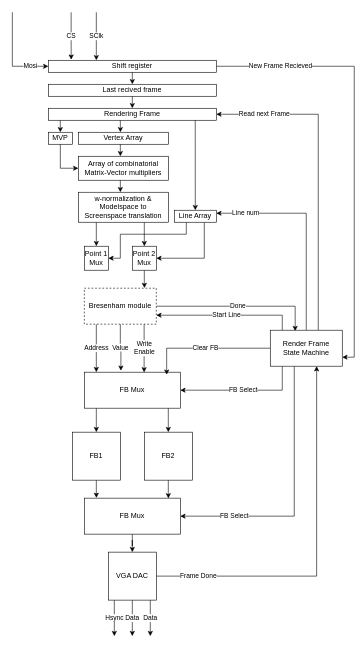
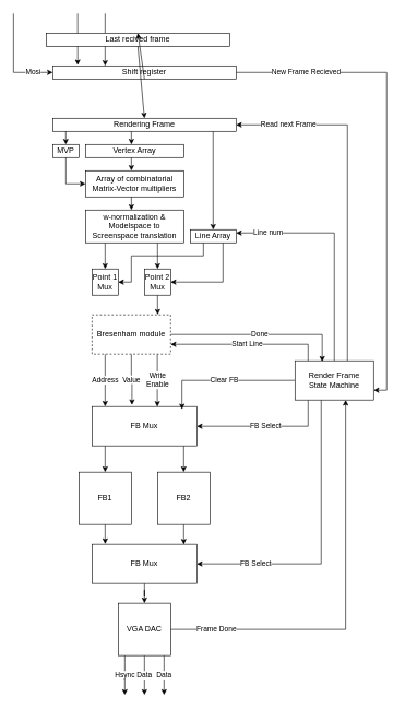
  <mxCell id="0" />
  <mxCell id="1" parent="0" />
  <mxCell id="2" value="New Frame Recieved" style="edgeStyle=orthogonalEdgeStyle;rounded=0;orthogonalLoop=1;jettySize=auto;html=1;entryX=1;entryY=0.75;entryDx=0;entryDy=0;" edge="1" parent="1" source="3" target="56"><mxGeometry x="-0.71" relative="1" as="geometry"><mxPoint as="offset" /></mxGeometry></mxCell>
  <mxCell id="3" value="Shift register" style="rounded=0;whiteSpace=wrap;html=1;" parent="1" vertex="1"><mxGeometry x="80" y="100" width="280" height="20" as="geometry" /></mxCell>
  <mxCell id="4" value="Mosi" style="endArrow=classic;html=1;rounded=0;" parent="1" edge="1"><mxGeometry width="50" height="50" relative="1" as="geometry"><mxPoint x="20" y="110" as="sourcePoint" /><mxPoint x="80" y="110" as="targetPoint" /></mxGeometry></mxCell>
  <mxCell id="5" value="" style="endArrow=none;html=1;rounded=0;" parent="1" edge="1"><mxGeometry width="50" height="50" relative="1" as="geometry"><mxPoint x="20" y="110" as="sourcePoint" /><mxPoint x="20" y="20" as="targetPoint" /></mxGeometry></mxCell>
  <mxCell id="6" value="SClk" style="endArrow=classic;html=1;rounded=0;" parent="1" edge="1"><mxGeometry width="50" height="50" relative="1" as="geometry"><mxPoint x="160" y="20" as="sourcePoint" /><mxPoint x="160" y="100" as="targetPoint" /></mxGeometry></mxCell>
  <mxCell id="7" value="CS" style="endArrow=classic;html=1;rounded=0;entryX=0.136;entryY=-0.05;entryDx=0;entryDy=0;entryPerimeter=0;" parent="1" target="3" edge="1"><mxGeometry width="50" height="50" relative="1" as="geometry"><mxPoint x="118" y="20" as="sourcePoint" /><mxPoint x="260" y="230" as="targetPoint" /></mxGeometry></mxCell>
- <mxCell id="8" value="Last recived frame" style="rounded=0;whiteSpace=wrap;html=1;" parent="1" vertex="1"><mxGeometry x="80" y="140" width="280" height="20" as="geometry" /></mxCell>
+ <mxCell id="8" value="Last recived frame" style="rounded=0;whiteSpace=wrap;html=1;" parent="1" vertex="1"><mxGeometry x="70" y="50" width="280" height="20" as="geometry" /></mxCell>
  <mxCell id="9" value="" style="endArrow=classic;html=1;rounded=0;exitX=0.5;exitY=1;exitDx=0;exitDy=0;entryX=0.5;entryY=0;entryDx=0;entryDy=0;" parent="1" source="3" target="8" edge="1"><mxGeometry width="50" height="50" relative="1" as="geometry"><mxPoint x="210" y="190" as="sourcePoint" /><mxPoint x="260" y="140" as="targetPoint" /></mxGeometry></mxCell>
  <mxCell id="10" value="Rendering Frame" style="rounded=0;whiteSpace=wrap;html=1;" parent="1" vertex="1"><mxGeometry x="80" y="180" width="280" height="20" as="geometry" /></mxCell>
  <mxCell id="11" value="" style="endArrow=classic;html=1;rounded=0;exitX=0.5;exitY=1;exitDx=0;exitDy=0;entryX=0.5;entryY=0;entryDx=0;entryDy=0;" parent="1" source="8" target="10" edge="1"><mxGeometry width="50" height="50" relative="1" as="geometry"><mxPoint x="180" y="140" as="sourcePoint" /><mxPoint x="180" y="160" as="targetPoint" /></mxGeometry></mxCell>
  <mxCell id="12" value="MVP" style="rounded=0;whiteSpace=wrap;html=1;" parent="1" vertex="1"><mxGeometry x="80" y="220" width="40" height="20" as="geometry" /></mxCell>
  <mxCell id="13" value="Vertex Array" style="rounded=0;whiteSpace=wrap;html=1;" parent="1" vertex="1"><mxGeometry x="130" y="220" width="150" height="20" as="geometry" /></mxCell>
  <mxCell id="14" style="edgeStyle=orthogonalEdgeStyle;rounded=0;orthogonalLoop=1;jettySize=auto;html=1;entryX=1;entryY=0.5;entryDx=0;entryDy=0;" edge="1" parent="1" source="16" target="28"><mxGeometry relative="1" as="geometry"><Array as="points"><mxPoint x="310" y="390" /><mxPoint x="200" y="390" /><mxPoint x="200" y="430" /></Array></mxGeometry></mxCell>
  <mxCell id="15" style="edgeStyle=orthogonalEdgeStyle;rounded=0;orthogonalLoop=1;jettySize=auto;html=1;entryX=1;entryY=0.5;entryDx=0;entryDy=0;" edge="1" parent="1" source="16" target="30"><mxGeometry relative="1" as="geometry"><Array as="points"><mxPoint x="340" y="430" /></Array></mxGeometry></mxCell>
  <mxCell id="16" value="Line Array" style="rounded=0;whiteSpace=wrap;html=1;" parent="1" vertex="1"><mxGeometry x="290" y="350" width="70" height="20" as="geometry" /></mxCell>
  <mxCell id="17" value="" style="endArrow=classic;html=1;rounded=0;entryX=0.5;entryY=0;entryDx=0;entryDy=0;exitX=0.071;exitY=1;exitDx=0;exitDy=0;exitPerimeter=0;" parent="1" source="10" target="12" edge="1"><mxGeometry width="50" height="50" relative="1" as="geometry"><mxPoint x="160" y="300" as="sourcePoint" /><mxPoint x="340" y="190" as="targetPoint" /></mxGeometry></mxCell>
  <mxCell id="18" value="" style="endArrow=classic;html=1;rounded=0;entryX=0.5;entryY=0;entryDx=0;entryDy=0;exitX=0.071;exitY=1;exitDx=0;exitDy=0;exitPerimeter=0;" parent="1" edge="1"><mxGeometry width="50" height="50" relative="1" as="geometry"><mxPoint x="200" y="200" as="sourcePoint" /><mxPoint x="200.12" y="220" as="targetPoint" /></mxGeometry></mxCell>
  <mxCell id="19" value="" style="endArrow=classic;html=1;rounded=0;entryX=0.5;entryY=0;entryDx=0;entryDy=0;exitX=0.071;exitY=1;exitDx=0;exitDy=0;exitPerimeter=0;" parent="1" edge="1" target="16"><mxGeometry width="50" height="50" relative="1" as="geometry"><mxPoint x="324.9" y="200" as="sourcePoint" /><mxPoint x="325.02" y="220" as="targetPoint" /></mxGeometry></mxCell>
  <mxCell id="20" value="Array of combinatorial Matrix-Vector multipliers " style="rounded=0;whiteSpace=wrap;html=1;" parent="1" vertex="1"><mxGeometry x="130" y="260" width="150" height="40" as="geometry" /></mxCell>
  <mxCell id="21" value="" style="endArrow=none;html=1;rounded=0;entryX=0.5;entryY=1;entryDx=0;entryDy=0;" parent="1" target="12" edge="1"><mxGeometry width="50" height="50" relative="1" as="geometry"><mxPoint x="100" y="280" as="sourcePoint" /><mxPoint x="300" y="230" as="targetPoint" /></mxGeometry></mxCell>
  <mxCell id="22" value="" style="endArrow=classic;html=1;rounded=0;entryX=0;entryY=0.5;entryDx=0;entryDy=0;" parent="1" target="20" edge="1"><mxGeometry width="50" height="50" relative="1" as="geometry"><mxPoint x="100" y="280" as="sourcePoint" /><mxPoint x="110" y="290" as="targetPoint" /></mxGeometry></mxCell>
  <mxCell id="23" value="" style="endArrow=classic;html=1;rounded=0;entryX=0.5;entryY=0;entryDx=0;entryDy=0;exitX=0.071;exitY=1;exitDx=0;exitDy=0;exitPerimeter=0;" edge="1" parent="1"><mxGeometry width="50" height="50" relative="1" as="geometry"><mxPoint x="200" y="240" as="sourcePoint" /><mxPoint x="200.12" y="260" as="targetPoint" /></mxGeometry></mxCell>
  <mxCell id="24" style="edgeStyle=orthogonalEdgeStyle;rounded=0;orthogonalLoop=1;jettySize=auto;html=1;" edge="1" parent="1" source="26" target="28"><mxGeometry relative="1" as="geometry"><Array as="points"><mxPoint x="160" y="390" /><mxPoint x="160" y="390" /></Array></mxGeometry></mxCell>
  <mxCell id="25" style="edgeStyle=orthogonalEdgeStyle;rounded=0;orthogonalLoop=1;jettySize=auto;html=1;entryX=0.5;entryY=0;entryDx=0;entryDy=0;" edge="1" parent="1" source="26" target="30"><mxGeometry relative="1" as="geometry"><Array as="points"><mxPoint x="240" y="380" /><mxPoint x="240" y="380" /></Array></mxGeometry></mxCell>
  <mxCell id="26" value="w-normalization &amp;amp; Modelspace to Screenspace translation" style="rounded=0;whiteSpace=wrap;html=1;" vertex="1" parent="1"><mxGeometry x="130" y="320" width="150" height="50" as="geometry" /></mxCell>
  <mxCell id="27" value="" style="endArrow=classic;html=1;rounded=0;entryX=0.5;entryY=0;entryDx=0;entryDy=0;exitX=0.071;exitY=1;exitDx=0;exitDy=0;exitPerimeter=0;" edge="1" parent="1"><mxGeometry width="50" height="50" relative="1" as="geometry"><mxPoint x="200" y="300" as="sourcePoint" /><mxPoint x="200.12" y="320" as="targetPoint" /></mxGeometry></mxCell>
  <mxCell id="28" value="Point 1 Mux" style="whiteSpace=wrap;html=1;aspect=fixed;" vertex="1" parent="1"><mxGeometry x="140" y="410" width="40" height="40" as="geometry" /></mxCell>
  <mxCell id="29" style="edgeStyle=orthogonalEdgeStyle;rounded=0;orthogonalLoop=1;jettySize=auto;html=1;entryX=0.836;entryY=-0.005;entryDx=0;entryDy=0;entryPerimeter=0;" edge="1" parent="1" source="30" target="35"><mxGeometry relative="1" as="geometry" /></mxCell>
  <mxCell id="30" value="&lt;div&gt;Point 2&lt;/div&gt;&lt;div&gt; Mux&lt;/div&gt;" style="whiteSpace=wrap;html=1;aspect=fixed;" vertex="1" parent="1"><mxGeometry x="220" y="410" width="40" height="40" as="geometry" /></mxCell>
  <mxCell id="31" value="Address" style="edgeStyle=orthogonalEdgeStyle;rounded=0;orthogonalLoop=1;jettySize=auto;html=1;" edge="1" parent="1" source="35" target="38"><mxGeometry relative="1" as="geometry"><Array as="points"><mxPoint x="160" y="580" /><mxPoint x="160" y="580" /></Array></mxGeometry></mxCell>
  <mxCell id="32" value="Value" style="edgeStyle=orthogonalEdgeStyle;rounded=0;orthogonalLoop=1;jettySize=auto;html=1;entryX=0.381;entryY=-0.04;entryDx=0;entryDy=0;entryPerimeter=0;" edge="1" parent="1" source="35" target="38"><mxGeometry relative="1" as="geometry"><mxPoint x="220" y="580" as="targetPoint" /><Array as="points"><mxPoint x="200" y="580" /><mxPoint x="201" y="580" /></Array></mxGeometry></mxCell>
  <mxCell id="33" value="Write&lt;br&gt;Enable" style="edgeStyle=orthogonalEdgeStyle;rounded=0;orthogonalLoop=1;jettySize=auto;html=1;entryX=0.623;entryY=0.006;entryDx=0;entryDy=0;entryPerimeter=0;" edge="1" parent="1" source="35" target="38"><mxGeometry x="-0.004" relative="1" as="geometry"><mxPoint x="260" y="590" as="targetPoint" /><Array as="points"><mxPoint x="240" y="580" /></Array><mxPoint as="offset" /></mxGeometry></mxCell>
  <mxCell id="34" value="Done" style="edgeStyle=orthogonalEdgeStyle;rounded=0;orthogonalLoop=1;jettySize=auto;html=1;entryX=0.346;entryY=0.024;entryDx=0;entryDy=0;entryPerimeter=0;" edge="1" parent="1" source="35" target="56"><mxGeometry relative="1" as="geometry" /></mxCell>
  <mxCell id="35" value="Bresenham module" style="rounded=0;whiteSpace=wrap;html=1;dashed=1;" vertex="1" parent="1"><mxGeometry x="140" y="480" width="120" height="60" as="geometry" /></mxCell>
  <mxCell id="36" style="edgeStyle=orthogonalEdgeStyle;rounded=0;orthogonalLoop=1;jettySize=auto;html=1;entryX=0.5;entryY=0;entryDx=0;entryDy=0;" edge="1" parent="1" source="38" target="40"><mxGeometry relative="1" as="geometry"><Array as="points"><mxPoint x="160" y="720" /><mxPoint x="160" y="720" /></Array></mxGeometry></mxCell>
  <mxCell id="37" style="edgeStyle=orthogonalEdgeStyle;rounded=0;orthogonalLoop=1;jettySize=auto;html=1;entryX=0.5;entryY=0;entryDx=0;entryDy=0;" edge="1" parent="1" source="38" target="42"><mxGeometry relative="1" as="geometry"><Array as="points"><mxPoint x="280" y="700" /><mxPoint x="280" y="700" /></Array></mxGeometry></mxCell>
  <mxCell id="38" value="FB Mux" style="rounded=0;whiteSpace=wrap;html=1;" vertex="1" parent="1"><mxGeometry x="140" y="620" width="160" height="60" as="geometry" /></mxCell>
  <mxCell id="39" style="edgeStyle=orthogonalEdgeStyle;rounded=0;orthogonalLoop=1;jettySize=auto;html=1;entryX=0.126;entryY=-0.007;entryDx=0;entryDy=0;entryPerimeter=0;" edge="1" parent="1" source="40" target="44"><mxGeometry relative="1" as="geometry" /></mxCell>
  <mxCell id="40" value="FB1" style="rounded=0;whiteSpace=wrap;html=1;" vertex="1" parent="1"><mxGeometry x="120" y="720" width="80" height="80" as="geometry" /></mxCell>
  <mxCell id="41" style="edgeStyle=orthogonalEdgeStyle;rounded=0;orthogonalLoop=1;jettySize=auto;html=1;entryX=0.876;entryY=0.007;entryDx=0;entryDy=0;entryPerimeter=0;" edge="1" parent="1" source="42" target="44"><mxGeometry relative="1" as="geometry" /></mxCell>
  <mxCell id="42" value="&lt;div&gt;FB2&lt;/div&gt;" style="rounded=0;whiteSpace=wrap;html=1;" vertex="1" parent="1"><mxGeometry x="240" y="720" width="80" height="80" as="geometry" /></mxCell>
  <mxCell id="43" style="edgeStyle=orthogonalEdgeStyle;rounded=0;orthogonalLoop=1;jettySize=auto;html=1;entryX=0.5;entryY=0;entryDx=0;entryDy=0;" edge="1" parent="1" source="44" target="49"><mxGeometry relative="1" as="geometry" /></mxCell>
  <mxCell id="44" value="FB Mux" style="rounded=0;whiteSpace=wrap;html=1;" vertex="1" parent="1"><mxGeometry x="140" y="830" width="160" height="60" as="geometry" /></mxCell>
  <mxCell id="45" value="Frame Done" style="edgeStyle=orthogonalEdgeStyle;rounded=0;orthogonalLoop=1;jettySize=auto;html=1;entryX=0.644;entryY=1;entryDx=0;entryDy=0;entryPerimeter=0;" edge="1" parent="1" source="49" target="56"><mxGeometry x="-0.773" relative="1" as="geometry"><mxPoint x="400" y="960" as="targetPoint" /><mxPoint as="offset" /></mxGeometry></mxCell>
  <mxCell id="46" value="Hsync" style="edgeStyle=orthogonalEdgeStyle;rounded=0;orthogonalLoop=1;jettySize=auto;html=1;" edge="1" parent="1" source="49"><mxGeometry relative="1" as="geometry"><mxPoint x="190" y="1060" as="targetPoint" /><Array as="points"><mxPoint x="190" y="1010" /><mxPoint x="190" y="1010" /></Array></mxGeometry></mxCell>
  <mxCell id="47" value="Data" style="edgeStyle=orthogonalEdgeStyle;rounded=0;orthogonalLoop=1;jettySize=auto;html=1;" edge="1" parent="1" source="49"><mxGeometry relative="1" as="geometry"><mxPoint x="220" y="1060" as="targetPoint" /></mxGeometry></mxCell>
  <mxCell id="48" value="Data" style="edgeStyle=orthogonalEdgeStyle;rounded=0;orthogonalLoop=1;jettySize=auto;html=1;" edge="1" parent="1" source="49"><mxGeometry relative="1" as="geometry"><mxPoint x="250" y="1060" as="targetPoint" /><Array as="points"><mxPoint x="250" y="1010" /><mxPoint x="250" y="1010" /></Array></mxGeometry></mxCell>
  <mxCell id="49" value="VGA DAC" style="whiteSpace=wrap;html=1;aspect=fixed;" vertex="1" parent="1"><mxGeometry x="180" y="920" width="80" height="80" as="geometry" /></mxCell>
  <mxCell id="50" value="Clear FB" style="edgeStyle=orthogonalEdgeStyle;rounded=0;orthogonalLoop=1;jettySize=auto;html=1;entryX=0.858;entryY=0.071;entryDx=0;entryDy=0;entryPerimeter=0;" edge="1" parent="1" source="56" target="38"><mxGeometry relative="1" as="geometry" /></mxCell>
  <mxCell id="51" value="Start Line" style="edgeStyle=orthogonalEdgeStyle;rounded=0;orthogonalLoop=1;jettySize=auto;html=1;entryX=1;entryY=0.75;entryDx=0;entryDy=0;" edge="1" parent="1" source="56" target="35"><mxGeometry relative="1" as="geometry"><Array as="points"><mxPoint x="470" y="525" /></Array></mxGeometry></mxCell>
  <mxCell id="52" value="Line num" style="edgeStyle=orthogonalEdgeStyle;rounded=0;orthogonalLoop=1;jettySize=auto;html=1;entryX=1;entryY=0.25;entryDx=0;entryDy=0;" edge="1" parent="1" source="56" target="16"><mxGeometry x="0.71" relative="1" as="geometry"><Array as="points"><mxPoint x="510" y="355" /></Array><mxPoint x="-1" as="offset" /></mxGeometry></mxCell>
  <mxCell id="53" value="Read next Frame" style="edgeStyle=orthogonalEdgeStyle;rounded=0;orthogonalLoop=1;jettySize=auto;html=1;entryX=1;entryY=0.5;entryDx=0;entryDy=0;" edge="1" parent="1" source="56" target="10"><mxGeometry x="0.698" relative="1" as="geometry"><Array as="points"><mxPoint x="530" y="190" /></Array><mxPoint as="offset" /></mxGeometry></mxCell>
  <mxCell id="54" value="&lt;div&gt;FB Select&lt;/div&gt;" style="edgeStyle=orthogonalEdgeStyle;rounded=0;orthogonalLoop=1;jettySize=auto;html=1;entryX=1;entryY=0.5;entryDx=0;entryDy=0;" edge="1" parent="1" source="56" target="38"><mxGeometry relative="1" as="geometry"><Array as="points"><mxPoint x="470" y="650" /></Array></mxGeometry></mxCell>
  <mxCell id="55" value="&lt;div&gt;FB Select&lt;/div&gt;" style="edgeStyle=orthogonalEdgeStyle;rounded=0;orthogonalLoop=1;jettySize=auto;html=1;entryX=1;entryY=0.5;entryDx=0;entryDy=0;" edge="1" parent="1" source="56" target="44"><mxGeometry x="0.591" relative="1" as="geometry"><Array as="points"><mxPoint x="490" y="860" /></Array><mxPoint as="offset" /></mxGeometry></mxCell>
  <mxCell id="56" value="&lt;div&gt;Render Frame&lt;/div&gt;&lt;div&gt; State Machine&lt;/div&gt;" style="rounded=0;whiteSpace=wrap;html=1;" vertex="1" parent="1"><mxGeometry x="450" y="550" width="120" height="60" as="geometry" /></mxCell>
